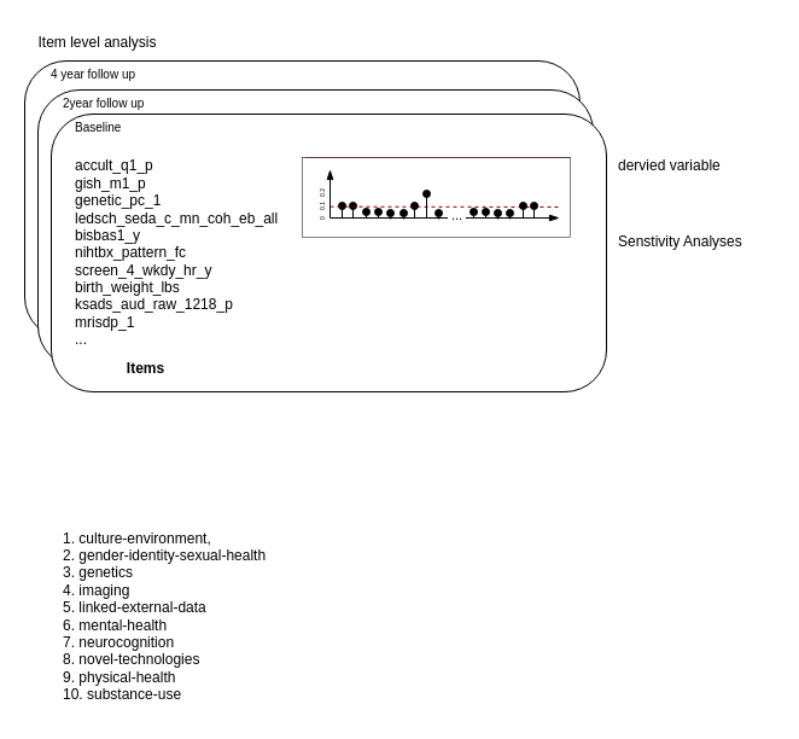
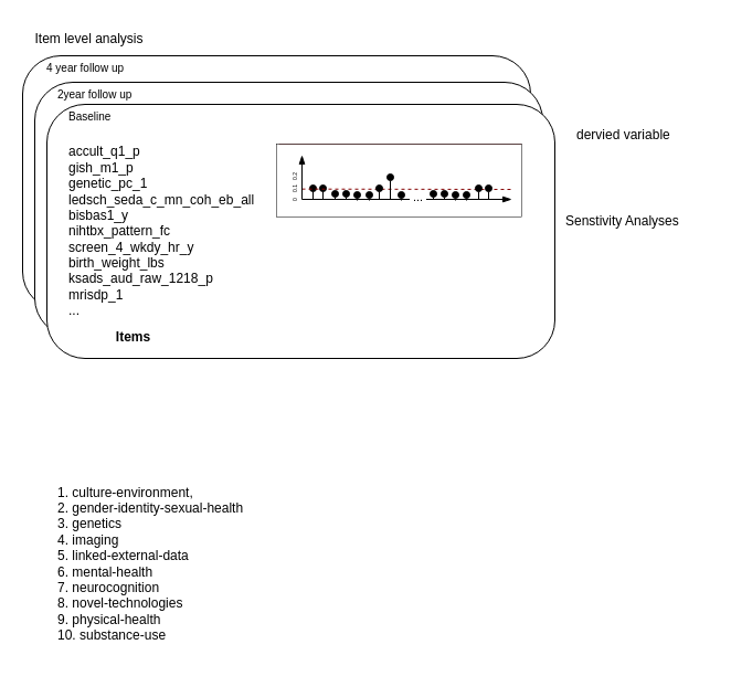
  <mxCell id="0" />
  <mxCell id="1" parent="0" />
  <mxCell id="2" value="Senstivity Analyses" style="text;html=1;align=left;verticalAlign=middle;resizable=0;points=[];autosize=1;strokeColor=none;fillColor=none;" vertex="1" parent="1"><mxGeometry x="510" y="185" width="130" height="30" as="geometry" /></mxCell>
- <mxCell id="3" value="dervied variable" style="text;html=1;align=left;verticalAlign=middle;resizable=0;points=[];autosize=1;strokeColor=none;fillColor=none;" vertex="1" parent="1"><mxGeometry x="510" y="121.5" width="110" height="30" as="geometry" /></mxCell>
+ <mxCell id="3" value="dervied variable" style="text;html=1;align=left;verticalAlign=middle;resizable=0;points=[];autosize=1;strokeColor=none;fillColor=none;" vertex="1" parent="1"><mxGeometry x="520" y="106.5" width="110" height="30" as="geometry" /></mxCell>
  <mxCell id="4" value="Item level analysis" style="text;html=1;align=center;verticalAlign=middle;resizable=0;points=[];autosize=1;strokeColor=none;fillColor=none;" vertex="1" parent="1"><mxGeometry x="20" width="120" height="30" as="geometry" y="20" /></mxCell>
  <mxCell id="5" value="" style="group" vertex="1" connectable="0" parent="1"><mxGeometry x="20" y="46" width="482" height="288" as="geometry" /></mxCell>
  <mxCell id="6" value="" style="rounded=1;whiteSpace=wrap;html=1;" vertex="1" parent="5"><mxGeometry y="4" width="460" height="230" as="geometry" /></mxCell>
  <mxCell id="7" value="&lt;font style=&quot;font-size: 10px;&quot;&gt;4 year follow up&lt;/font&gt;" style="text;html=1;align=left;verticalAlign=middle;resizable=0;points=[];autosize=1;strokeColor=none;fillColor=none;" vertex="1" parent="5"><mxGeometry x="20" width="90" height="30" as="geometry" /></mxCell>
  <mxCell id="8" value="" style="group" vertex="1" connectable="0" parent="5"><mxGeometry x="11" y="24" width="471" height="264" as="geometry" /></mxCell>
  <mxCell id="9" value="" style="rounded=1;whiteSpace=wrap;html=1;" vertex="1" parent="8"><mxGeometry y="4" width="460" height="230" as="geometry" /></mxCell>
  <mxCell id="10" value="&lt;font style=&quot;font-size: 10px;&quot;&gt;2year follow up&lt;/font&gt;" style="text;html=1;align=left;verticalAlign=middle;resizable=0;points=[];autosize=1;strokeColor=none;fillColor=none;" vertex="1" parent="8"><mxGeometry x="19" width="90" height="30" as="geometry" /></mxCell>
  <mxCell id="11" value="" style="group" vertex="1" connectable="0" parent="8"><mxGeometry x="11" y="20" width="460" height="234" as="geometry" /></mxCell>
  <mxCell id="12" value="" style="rounded=1;whiteSpace=wrap;html=1;" vertex="1" parent="11"><mxGeometry y="4" width="460" height="230" as="geometry" /></mxCell>
  <mxCell id="13" value="&lt;font style=&quot;font-size: 10px;&quot;&gt;Baseline&lt;/font&gt;" style="text;html=1;align=left;verticalAlign=middle;resizable=0;points=[];autosize=1;strokeColor=none;fillColor=none;" vertex="1" parent="11"><mxGeometry x="18" width="60" height="30" as="geometry" /></mxCell>
  <mxCell id="14" value="&lt;div style=&quot;&quot;&gt;&lt;span style=&quot;background-color: transparent; color: light-dark(rgb(0, 0, 0), rgb(255, 255, 255));&quot;&gt;a&lt;/span&gt;&lt;span style=&quot;background-color: transparent;&quot;&gt;ccult_q1_&lt;/span&gt;&lt;span style=&quot;background-color: transparent; color: light-dark(rgb(0, 0, 0), rgb(255, 255, 255));&quot;&gt;p&lt;/span&gt;&lt;/div&gt;&lt;div style=&quot;&quot;&gt;&lt;span style=&quot;background-color: transparent;&quot;&gt;gish_m1_p&lt;/span&gt;&lt;/div&gt;&lt;div style=&quot;&quot;&gt;&lt;span style=&quot;background-color: transparent;&quot;&gt;genetic_pc_1&lt;/span&gt;&lt;/div&gt;&lt;div style=&quot;&quot;&gt;&lt;span style=&quot;background-color: transparent;&quot;&gt;ledsch_seda_c&lt;/span&gt;&lt;span style=&quot;background-color: transparent; color: light-dark(rgb(0, 0, 0), rgb(255, 255, 255));&quot;&gt;_&lt;/span&gt;&lt;span style=&quot;background-color: transparent;&quot;&gt;mn_coh_eb&lt;/span&gt;&lt;span style=&quot;background-color: transparent; color: light-dark(rgb(0, 0, 0), rgb(255, 255, 255));&quot;&gt;_&lt;/span&gt;&lt;span style=&quot;background-color: transparent;&quot;&gt;all&lt;/span&gt;&lt;/div&gt;&lt;div style=&quot;&quot;&gt;&lt;span style=&quot;background-color: transparent;&quot;&gt;bisbas1_y&lt;/span&gt;&lt;/div&gt;&lt;div style=&quot;&quot;&gt;&lt;span style=&quot;background-color: transparent;&quot;&gt;nih&lt;/span&gt;&lt;span style=&quot;background-color: transparent; color: light-dark(rgb(0, 0, 0), rgb(255, 255, 255));&quot;&gt;t&lt;/span&gt;&lt;span style=&quot;background-color: transparent;&quot;&gt;bx_pattern_fc&lt;/span&gt;&lt;/div&gt;&lt;div style=&quot;&quot;&gt;&lt;span style=&quot;background-color: transparent;&quot;&gt;scre&lt;/span&gt;&lt;span style=&quot;background-color: transparent; color: light-dark(rgb(0, 0, 0), rgb(255, 255, 255));&quot;&gt;e&lt;/span&gt;&lt;span style=&quot;background-color: transparent;&quot;&gt;n_4_wkdy_hr_y&lt;/span&gt;&lt;/div&gt;&lt;div style=&quot;&quot;&gt;&lt;span style=&quot;background-color: transparent;&quot;&gt;bi&lt;/span&gt;&lt;span style=&quot;background-color: transparent; color: light-dark(rgb(0, 0, 0), rgb(255, 255, 255));&quot;&gt;r&lt;/span&gt;&lt;span style=&quot;background-color: transparent;&quot;&gt;th_weight_lbs&lt;/span&gt;&lt;/div&gt;&lt;div style=&quot;&quot;&gt;&lt;span style=&quot;background-color: transparent;&quot;&gt;ksads_&lt;/span&gt;&lt;span style=&quot;background-color: transparent; color: light-dark(rgb(0, 0, 0), rgb(255, 255, 255));&quot;&gt;a&lt;/span&gt;&lt;span style=&quot;background-color: transparent;&quot;&gt;ud_raw_1&lt;/span&gt;&lt;span style=&quot;background-color: transparent; color: light-dark(rgb(0, 0, 0), rgb(255, 255, 255));&quot;&gt;218_p&lt;/span&gt;&lt;/div&gt;&lt;div style=&quot;&quot;&gt;&lt;span style=&quot;background-color: transparent; color: light-dark(rgb(0, 0, 0), rgb(255, 255, 255));&quot;&gt;mrisdp_1&lt;/span&gt;&lt;/div&gt;&lt;div style=&quot;&quot;&gt;&lt;span style=&quot;background-color: transparent; color: light-dark(rgb(0, 0, 0), rgb(255, 255, 255));&quot;&gt;...&lt;/span&gt;&lt;/div&gt;" style="text;html=1;align=left;verticalAlign=middle;resizable=0;points=[];autosize=1;strokeColor=none;fillColor=none;" vertex="1" parent="11"><mxGeometry x="18" y="34" width="190" height="170" as="geometry" /></mxCell>
  <mxCell id="15" value="Items" style="text;html=1;align=center;verticalAlign=middle;resizable=0;points=[];autosize=1;strokeColor=none;fillColor=none;fontStyle=1" vertex="1" parent="11"><mxGeometry x="53" y="200" width="50" height="30" as="geometry" /></mxCell>
  <mxCell id="16" value="&lt;div&gt;1. culture-environment,&lt;/div&gt;&lt;div&gt;2. gender-identity-sexual-health&lt;/div&gt;&lt;div&gt;3. genetics&lt;/div&gt;&lt;div&gt;4. imaging&lt;/div&gt;&lt;div&gt;5. linked-external-data&lt;/div&gt;&lt;div&gt;6. mental-health&lt;/div&gt;&lt;div&gt;7. neurocognition&lt;/div&gt;&lt;div&gt;8. novel-technologies&lt;/div&gt;&lt;div&gt;9. physical-health&lt;/div&gt;&lt;div&gt;10. substance-use&lt;/div&gt;" style="text;html=1;align=left;verticalAlign=middle;resizable=0;points=[];autosize=1;strokeColor=none;fillColor=none;" vertex="1" parent="1"><mxGeometry x="50" y="430" width="190" height="160" as="geometry" /></mxCell>
  <mxCell id="17" value="" style="group;strokeWidth=0.5;strokeColor=default;" vertex="1" connectable="0" parent="1"><mxGeometry x="250" y="130" width="222" height="66" as="geometry" /></mxCell>
  <mxCell id="18" value="" style="group" vertex="1" connectable="0" parent="17"><mxGeometry y="10" width="213" height="56" as="geometry" /></mxCell>
  <mxCell id="19" value="&lt;font style=&quot;font-size: 5px;&quot;&gt;0.2&lt;/font&gt;" style="text;html=1;align=center;verticalAlign=middle;resizable=0;points=[];autosize=1;strokeColor=none;fillColor=none;rotation=-90;" vertex="1" parent="18"><mxGeometry y="5" width="30" height="30" as="geometry" /></mxCell>
  <mxCell id="20" value="" style="endArrow=blockThin;html=1;rounded=0;endFill=1;" edge="1" parent="18"><mxGeometry width="50" height="50" relative="1" as="geometry"><mxPoint x="23" y="40" as="sourcePoint" /><mxPoint x="213" y="40" as="targetPoint" /></mxGeometry></mxCell>
  <mxCell id="21" value="&amp;nbsp;...&amp;nbsp;" style="edgeLabel;html=1;align=center;verticalAlign=middle;resizable=0;points=[];" vertex="1" connectable="0" parent="20"><mxGeometry x="0.155" relative="1" as="geometry"><mxPoint x="-6" y="-3" as="offset" /></mxGeometry></mxCell>
  <mxCell id="22" value="" style="endArrow=oval;html=1;rounded=0;endFill=1;" edge="1" parent="18"><mxGeometry width="50" height="50" relative="1" as="geometry"><mxPoint x="53" y="40" as="sourcePoint" /><mxPoint x="53" y="35" as="targetPoint" /></mxGeometry></mxCell>
  <mxCell id="23" value="" style="endArrow=oval;html=1;rounded=0;endFill=1;" edge="1" parent="18"><mxGeometry width="50" height="50" relative="1" as="geometry"><mxPoint x="33" y="40" as="sourcePoint" /><mxPoint x="33" y="30" as="targetPoint" /></mxGeometry></mxCell>
  <mxCell id="24" value="" style="endArrow=oval;html=1;rounded=0;endFill=1;" edge="1" parent="18"><mxGeometry width="50" height="50" relative="1" as="geometry"><mxPoint x="42" y="40" as="sourcePoint" /><mxPoint x="42" y="30" as="targetPoint" /></mxGeometry></mxCell>
  <mxCell id="25" value="" style="endArrow=none;html=1;rounded=0;dashed=1;strokeColor=light-dark(#850505, #ededed);" edge="1" parent="18"><mxGeometry width="50" height="50" relative="1" as="geometry"><mxPoint x="23" y="30.66" as="sourcePoint" /><mxPoint x="213" y="31" as="targetPoint" /></mxGeometry></mxCell>
  <mxCell id="26" value="&lt;font style=&quot;font-size: 5px;&quot;&gt;0.1&lt;/font&gt;" style="text;html=1;align=center;verticalAlign=middle;resizable=0;points=[];autosize=1;strokeColor=none;fillColor=none;rotation=-90;" vertex="1" parent="18"><mxGeometry y="16" width="30" height="30" as="geometry" /></mxCell>
  <mxCell id="27" value="" style="endArrow=oval;html=1;rounded=0;endFill=1;" edge="1" parent="18"><mxGeometry width="50" height="50" relative="1" as="geometry"><mxPoint x="63" y="40" as="sourcePoint" /><mxPoint x="63" y="35" as="targetPoint" /></mxGeometry></mxCell>
  <mxCell id="28" value="" style="endArrow=oval;html=1;rounded=0;endFill=1;" edge="1" parent="18"><mxGeometry width="50" height="50" relative="1" as="geometry"><mxPoint x="73" y="41" as="sourcePoint" /><mxPoint x="73" y="36" as="targetPoint" /></mxGeometry></mxCell>
  <mxCell id="29" value="" style="endArrow=oval;html=1;rounded=0;endFill=1;" edge="1" parent="18"><mxGeometry width="50" height="50" relative="1" as="geometry"><mxPoint x="84" y="41" as="sourcePoint" /><mxPoint x="84" y="36" as="targetPoint" /></mxGeometry></mxCell>
  <mxCell id="30" value="" style="endArrow=oval;html=1;rounded=0;endFill=1;" edge="1" parent="18"><mxGeometry width="50" height="50" relative="1" as="geometry"><mxPoint x="113" y="41" as="sourcePoint" /><mxPoint x="113" y="36" as="targetPoint" /></mxGeometry></mxCell>
  <mxCell id="31" value="" style="endArrow=oval;html=1;rounded=0;endFill=1;" edge="1" parent="18"><mxGeometry width="50" height="50" relative="1" as="geometry"><mxPoint x="93" y="40" as="sourcePoint" /><mxPoint x="93" y="30" as="targetPoint" /></mxGeometry></mxCell>
  <mxCell id="32" value="" style="endArrow=oval;html=1;rounded=0;endFill=1;" edge="1" parent="18"><mxGeometry width="50" height="50" relative="1" as="geometry"><mxPoint x="103" y="40" as="sourcePoint" /><mxPoint x="103" y="20" as="targetPoint" /></mxGeometry></mxCell>
  <mxCell id="33" value="&lt;font style=&quot;font-size: 5px;&quot;&gt;0&lt;/font&gt;" style="text;html=1;align=center;verticalAlign=middle;resizable=0;points=[];autosize=1;strokeColor=none;fillColor=none;rotation=-90;" vertex="1" parent="18"><mxGeometry y="26" width="30" height="30" as="geometry" /></mxCell>
  <mxCell id="34" value="" style="endArrow=oval;html=1;rounded=0;endFill=1;" edge="1" parent="18"><mxGeometry width="50" height="50" relative="1" as="geometry"><mxPoint x="142" y="40" as="sourcePoint" /><mxPoint x="142" y="35" as="targetPoint" /></mxGeometry></mxCell>
  <mxCell id="35" value="" style="endArrow=oval;html=1;rounded=0;endFill=1;" edge="1" parent="18"><mxGeometry width="50" height="50" relative="1" as="geometry"><mxPoint x="152" y="40" as="sourcePoint" /><mxPoint x="152" y="35" as="targetPoint" /></mxGeometry></mxCell>
  <mxCell id="36" value="" style="endArrow=oval;html=1;rounded=0;endFill=1;" edge="1" parent="18"><mxGeometry width="50" height="50" relative="1" as="geometry"><mxPoint x="162" y="41" as="sourcePoint" /><mxPoint x="162" y="36" as="targetPoint" /></mxGeometry></mxCell>
  <mxCell id="37" value="" style="endArrow=oval;html=1;rounded=0;endFill=1;" edge="1" parent="18"><mxGeometry width="50" height="50" relative="1" as="geometry"><mxPoint x="172" y="41" as="sourcePoint" /><mxPoint x="172" y="36" as="targetPoint" /></mxGeometry></mxCell>
  <mxCell id="38" value="" style="endArrow=oval;html=1;rounded=0;endFill=1;" edge="1" parent="18"><mxGeometry width="50" height="50" relative="1" as="geometry"><mxPoint x="192" y="40" as="sourcePoint" /><mxPoint x="192" y="30" as="targetPoint" /></mxGeometry></mxCell>
  <mxCell id="39" value="" style="endArrow=oval;html=1;rounded=0;endFill=1;" edge="1" parent="18"><mxGeometry width="50" height="50" relative="1" as="geometry"><mxPoint x="183" y="40" as="sourcePoint" /><mxPoint x="183" y="30" as="targetPoint" /></mxGeometry></mxCell>
  <mxCell id="40" value="" style="endArrow=blockThin;html=1;rounded=0;endFill=1;" edge="1" parent="18"><mxGeometry width="50" height="50" relative="1" as="geometry"><mxPoint x="23" y="40" as="sourcePoint" /><mxPoint x="23" as="targetPoint" /></mxGeometry></mxCell>
  <mxCell id="41" value="" style="endArrow=none;html=1;rounded=0;strokeColor=light-dark(#330000,#EDEDED);strokeWidth=0.5;" edge="1" parent="17"><mxGeometry width="50" height="50" relative="1" as="geometry"><mxPoint x="2" as="sourcePoint" /><mxPoint x="222" as="targetPoint" /></mxGeometry></mxCell>
